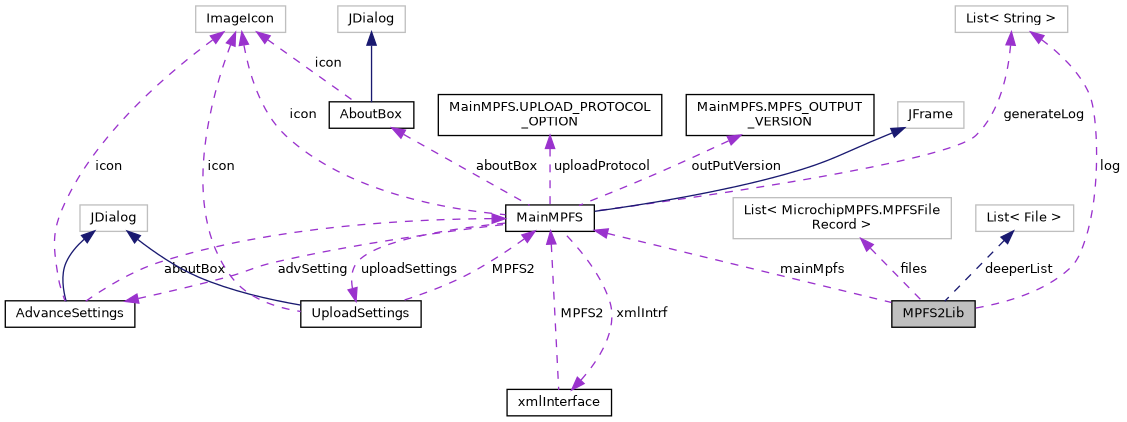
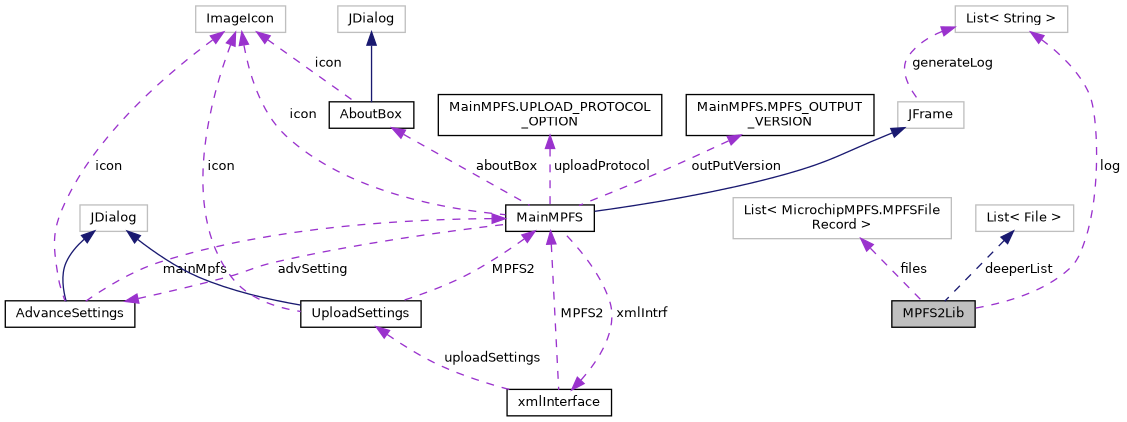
  digraph {
    rankdir=TB
    node [color=black fillcolor=white fontname=Helvetica fontsize=10 shape=record style=filled]
    edge [color=darkorchid3 dir=back fontname=Helvetica fontsize=10 labelfontname=Helvetica labelfontsize=10 style=dashed]
    n1 [fillcolor=grey75 fontcolor=black height=0.2 label=MPFS2Lib width=0.4]
    n2 [color=grey75 height=0.2 label="List\< String \>" width=0.4]
    n3 [height=0.2 label=MainMPFS width=0.4]
    n4 [height=0.2 label=AdvanceSettings width=0.4]
    n5 [height=0.2 label=UploadSettings width=0.4]
    n6 [height=0.2 label=xmlInterface width=0.4]
    n7 [color=grey75 height=0.2 label="List\< MicrochipMPFS.MPFSFile\lRecord \>" width=0.4]
    n8 [color=grey75 height=0.2 label="List\< File \>" width=0.4]
    n9 [color=grey75 height=0.2 label=JFrame width=0.4]
    n10 [color=grey75 height=0.2 label=JDialog width=0.4]
    n11 [color=grey75 height=0.2 label=ImageIcon width=0.4]
    n12 [height=0.2 label=AboutBox width=0.4]
    n13 [height=0.2 label="MainMPFS.UPLOAD_PROTOCOL\l_OPTION" width=0.4]
    n14 [color=grey75 height=0.2 label=JDialog width=0.4]
    n15 [height=0.2 label="MainMPFS.MPFS_OUTPUT\l_VERSION" width=0.4]
    n2 -> n1 [label=" log"]
-   n2 -> n3 [label=" generateLog"]
-   n3 -> n1 [label=" mainMpfs"]
-   n3 -> n4 [label=" aboutBox"]
+   n2 -> n9 [label=" generateLog"]
+   n3 -> n4 [label=" mainMpfs"]
    n3 -> n5 [label=" MPFS2"]
    n3 -> n6 [label=" MPFS2"]
    n4 -> n3 [label=" advSetting"]
-   n5 -> n3 [label=" uploadSettings"]
+   n5 -> n6 [label=" uploadSettings"]
    n6 -> n3 [label=" xmlIntrf"]
    n7 -> n1 [label=" files"]
    n8 -> n1 [color=midnightblue label=" deeperList"]
    n9 -> n3 [color=midnightblue style=solid]
    n10 -> n4 [color=midnightblue style=solid]
    n10 -> n5 [color=midnightblue style=solid]
    n11 -> n3 [label=" icon"]
    n11 -> n4 [label=" icon"]
    n11 -> n5 [label=" icon"]
    n11 -> n12 [label=" icon"]
    n12 -> n3 [label=" aboutBox"]
    n13 -> n3 [label=" uploadProtocol"]
    n14 -> n12 [color=midnightblue style=solid]
    n15 -> n3 [label=" outPutVersion"]
  }
